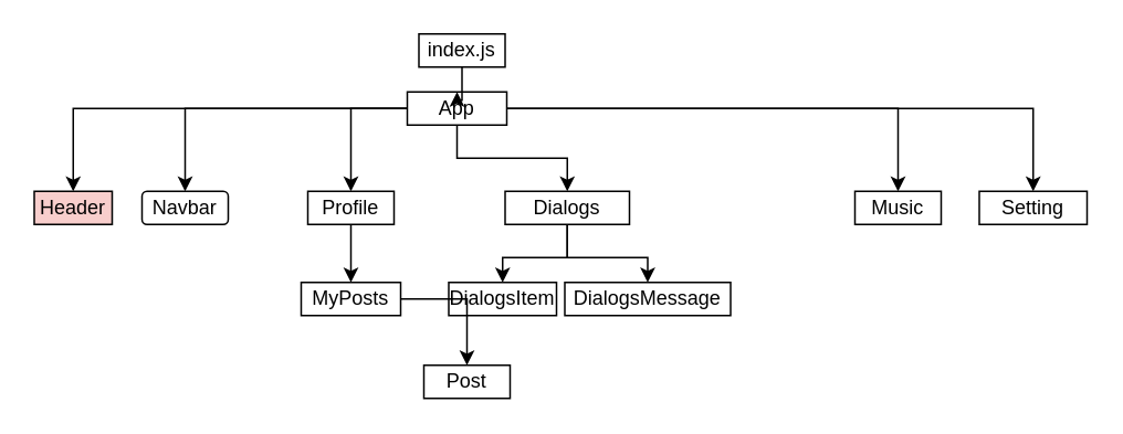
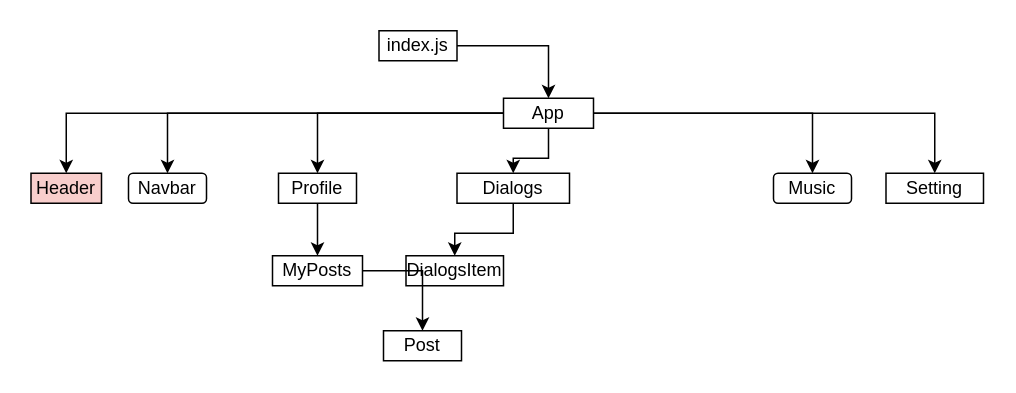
  <mxCell id="0" />
  <mxCell id="1" parent="0" />
  <mxCell id="2" style="edgeStyle=orthogonalEdgeStyle;rounded=0;orthogonalLoop=1;jettySize=auto;html=1;entryX=0.5;entryY=0;entryDx=0;entryDy=0;" parent="1" source="8" target="10" edge="1"><mxGeometry relative="1" as="geometry" /></mxCell>
  <mxCell id="3" style="edgeStyle=orthogonalEdgeStyle;rounded=0;orthogonalLoop=1;jettySize=auto;html=1;entryX=0.5;entryY=0;entryDx=0;entryDy=0;" parent="1" source="8" target="9" edge="1"><mxGeometry relative="1" as="geometry" /></mxCell>
  <mxCell id="4" style="edgeStyle=orthogonalEdgeStyle;rounded=0;orthogonalLoop=1;jettySize=auto;html=1;entryX=0.5;entryY=0;entryDx=0;entryDy=0;" edge="1" parent="1" source="8" target="12"><mxGeometry relative="1" as="geometry" /></mxCell>
  <mxCell id="5" style="edgeStyle=orthogonalEdgeStyle;rounded=0;orthogonalLoop=1;jettySize=auto;html=1;entryX=0.5;entryY=0;entryDx=0;entryDy=0;" edge="1" parent="1" source="8" target="15"><mxGeometry relative="1" as="geometry" /></mxCell>
  <mxCell id="6" style="edgeStyle=orthogonalEdgeStyle;rounded=0;orthogonalLoop=1;jettySize=auto;html=1;entryX=0.5;entryY=0;entryDx=0;entryDy=0;" edge="1" parent="1" source="8" target="16"><mxGeometry relative="1" as="geometry" /></mxCell>
  <mxCell id="7" style="edgeStyle=orthogonalEdgeStyle;rounded=0;orthogonalLoop=1;jettySize=auto;html=1;entryX=0.5;entryY=0;entryDx=0;entryDy=0;" edge="1" parent="1" source="8" target="18"><mxGeometry relative="1" as="geometry" /></mxCell>
- <mxCell id="8" value="App" style="rounded=0;whiteSpace=wrap;html=1;" parent="1" vertex="1"><mxGeometry x="245" y="55" width="60" height="20" as="geometry" /></mxCell>
+ <mxCell id="8" value="App" style="rounded=0;whiteSpace=wrap;html=1;" parent="1" vertex="1"><mxGeometry x="335" y="65" width="60" height="20" as="geometry" /></mxCell>
  <mxCell id="9" value="Header" style="rounded=0;whiteSpace=wrap;html=1;strokeWidth=1;fillColor=#f8cecc;" parent="1" vertex="1"><mxGeometry x="20" y="115" width="47" height="20" as="geometry" /></mxCell>
  <mxCell id="10" value="Navbar" style="whiteSpace=wrap;html=1;strokeWidth=1;rounded=1;" parent="1" vertex="1"><mxGeometry x="85" y="115" width="52" height="20" as="geometry" /></mxCell>
  <mxCell id="11" value="" style="edgeStyle=orthogonalEdgeStyle;rounded=0;orthogonalLoop=1;jettySize=auto;html=1;" edge="1" parent="1" source="12" target="24"><mxGeometry relative="1" as="geometry" /></mxCell>
  <mxCell id="12" value="Profile" style="rounded=0;whiteSpace=wrap;html=1;strokeWidth=1;" parent="1" vertex="1"><mxGeometry x="185" y="115" width="52" height="20" as="geometry" /></mxCell>
  <mxCell id="13" style="edgeStyle=orthogonalEdgeStyle;rounded=0;orthogonalLoop=1;jettySize=auto;html=1;entryX=0.5;entryY=0;entryDx=0;entryDy=0;" edge="1" parent="1" source="15" target="21"><mxGeometry relative="1" as="geometry" /></mxCell>
- <mxCell id="14" style="edgeStyle=orthogonalEdgeStyle;rounded=0;orthogonalLoop=1;jettySize=auto;html=1;entryX=0.5;entryY=0;entryDx=0;entryDy=0;" edge="1" parent="1" source="15" target="22"><mxGeometry relative="1" as="geometry" /></mxCell>
  <mxCell id="15" value="Dialogs" style="rounded=0;whiteSpace=wrap;html=1;strokeWidth=1;" vertex="1" parent="1"><mxGeometry x="304" y="115" width="75" height="20" as="geometry" /></mxCell>
- <mxCell id="16" value="Music" style="rounded=0;whiteSpace=wrap;html=1;strokeWidth=1;" vertex="1" parent="1"><mxGeometry x="515" y="115" width="52" height="20" as="geometry" /></mxCell>
+ <mxCell id="16" value="Music" style="whiteSpace=wrap;html=1;strokeWidth=1;rounded=1;" vertex="1" parent="1"><mxGeometry x="515" y="115" width="52" height="20" as="geometry" /></mxCell>
  <mxCell id="17" style="edgeStyle=orthogonalEdgeStyle;rounded=0;orthogonalLoop=1;jettySize=auto;html=1;exitX=0.5;exitY=1;exitDx=0;exitDy=0;" edge="1" parent="1" source="10" target="10"><mxGeometry relative="1" as="geometry" /></mxCell>
  <mxCell id="18" value="Setting" style="rounded=0;whiteSpace=wrap;html=1;strokeWidth=1;" vertex="1" parent="1"><mxGeometry x="590" y="115" width="65" height="20" as="geometry" /></mxCell>
  <mxCell id="19" style="edgeStyle=orthogonalEdgeStyle;rounded=0;orthogonalLoop=1;jettySize=auto;html=1;entryX=0.5;entryY=0;entryDx=0;entryDy=0;" edge="1" parent="1" source="20" target="8"><mxGeometry relative="1" as="geometry" /></mxCell>
  <mxCell id="20" value="index.js" style="rounded=0;whiteSpace=wrap;html=1;strokeWidth=1;" vertex="1" parent="1"><mxGeometry x="252" y="20" width="52" height="20" as="geometry" /></mxCell>
  <mxCell id="21" value="DialogsItem" style="rounded=0;whiteSpace=wrap;html=1;strokeWidth=1;" vertex="1" parent="1"><mxGeometry x="270" y="170" width="65" height="20" as="geometry" /></mxCell>
- <mxCell id="22" value="DialogsMessage" style="rounded=0;whiteSpace=wrap;html=1;strokeWidth=1;" vertex="1" parent="1"><mxGeometry x="340" y="170" width="100" height="20" as="geometry" /></mxCell>
  <mxCell id="23" value="" style="edgeStyle=orthogonalEdgeStyle;rounded=0;orthogonalLoop=1;jettySize=auto;html=1;" edge="1" parent="1" source="24" target="25"><mxGeometry relative="1" as="geometry" /></mxCell>
  <mxCell id="24" value="MyPosts" style="rounded=0;whiteSpace=wrap;html=1;strokeWidth=1;" vertex="1" parent="1"><mxGeometry x="181" y="170" width="60" height="20" as="geometry" /></mxCell>
  <mxCell id="25" value="Post" style="rounded=0;whiteSpace=wrap;html=1;strokeWidth=1;" vertex="1" parent="1"><mxGeometry x="255" y="220" width="52" height="20" as="geometry" /></mxCell>
